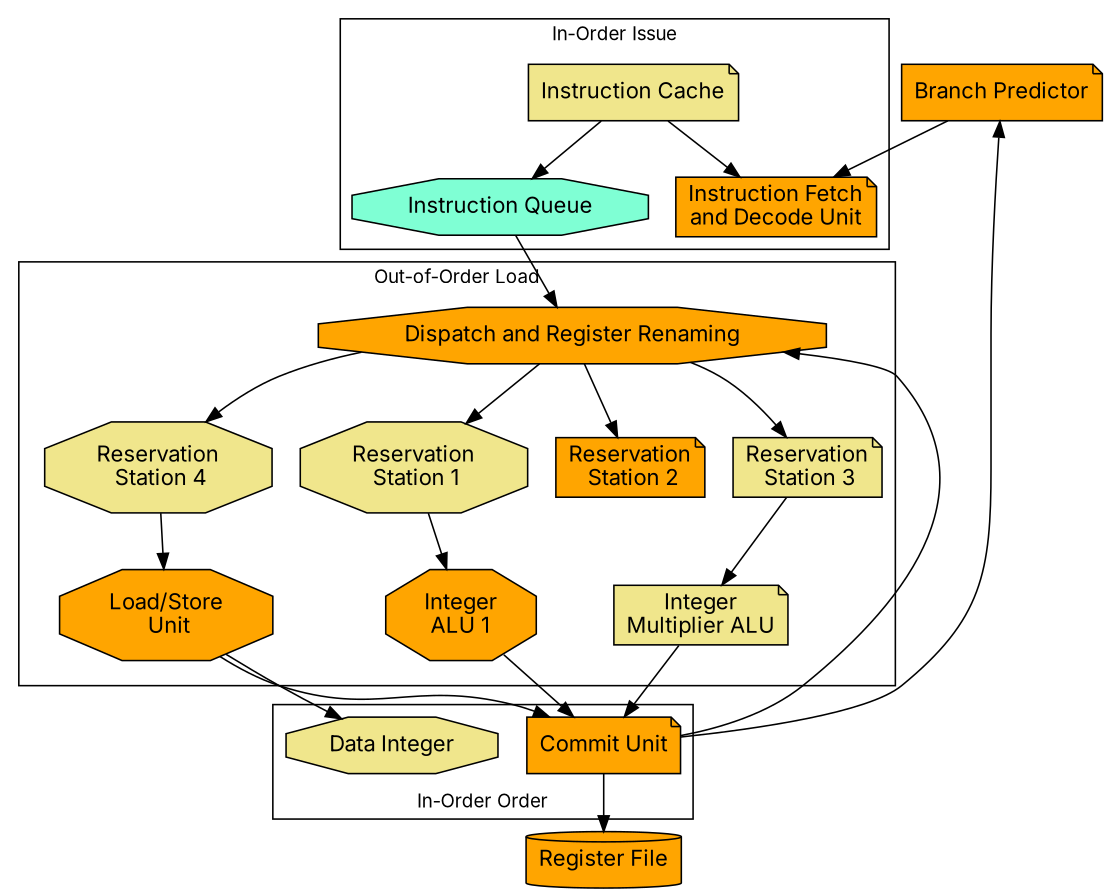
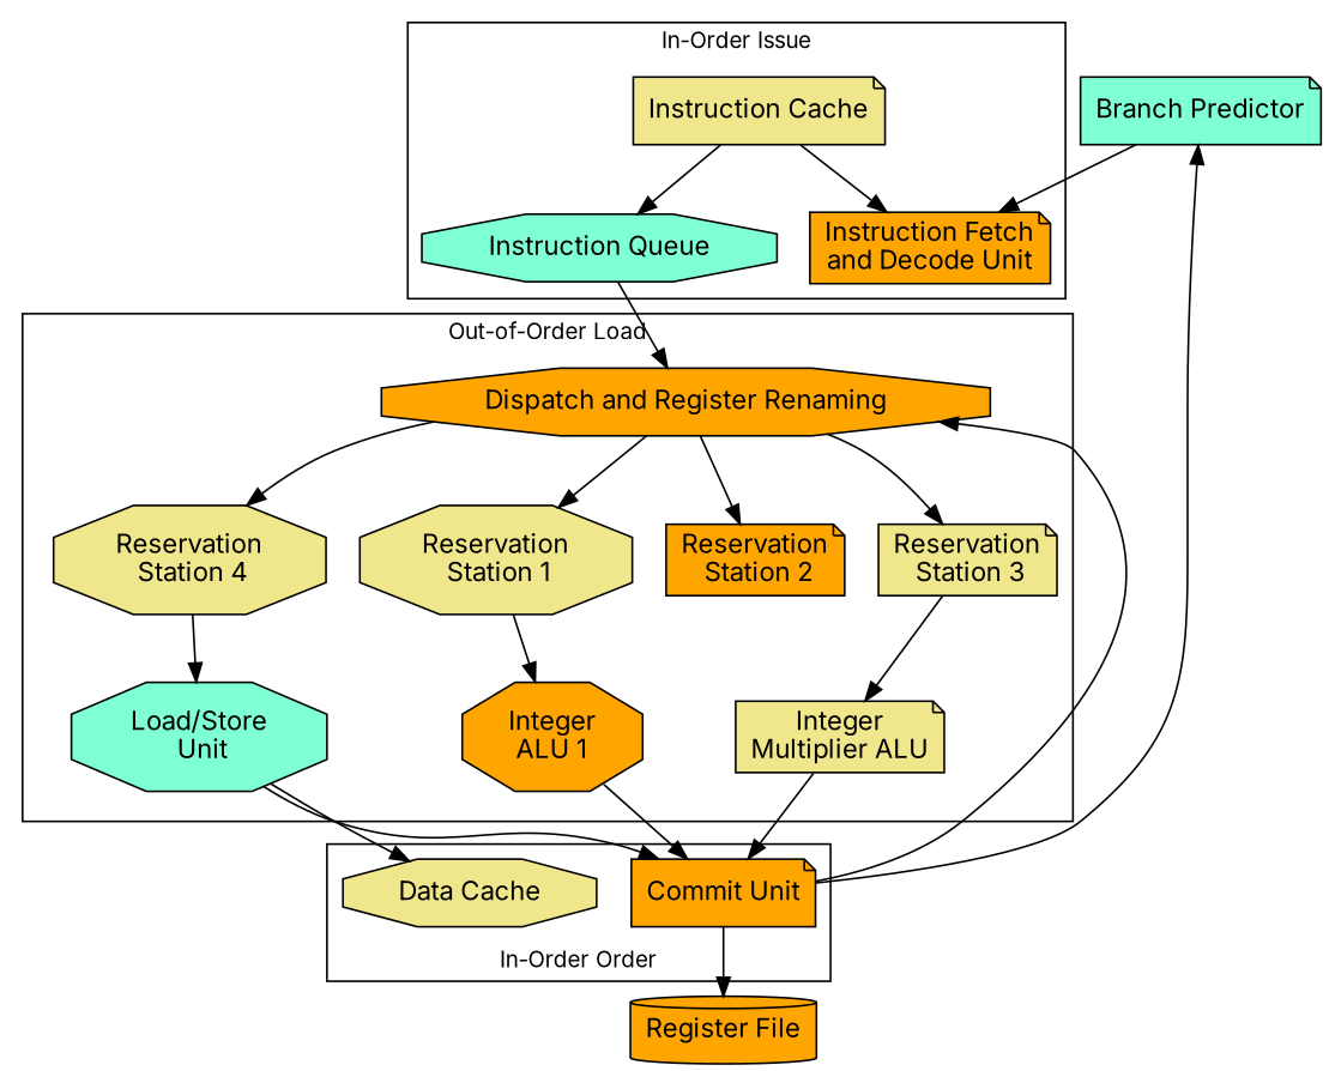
  digraph {
    fontname=Inter
    fontsize=12
    rankdir=TB
    node [fillcolor=khaki fontname=Inter shape=note style=filled]
    edge [fontname=Inter]
    "Instruction Cache"
    "Instruction Fetch\nand Decode Unit" [fillcolor=orange]
    "Instruction Queue" [fillcolor=aquamarine shape=octagon]
    "Reservation\n Station 4" [shape=octagon]
-   "Load/Store\n Unit" [fillcolor=orange shape=octagon]
+   "Load/Store\n Unit" [fillcolor=aquamarine shape=octagon]
    "Dispatch and Register Renaming" [fillcolor=orange shape=octagon]
    "Reservation\n Station 1" [shape=octagon]
    "Integer\nALU 1" [fillcolor=orange shape=octagon]
    "Reservation\n Station 2" [fillcolor=orange]
    "Reservation\n Station 3"
    "Integer\nMultiplier ALU"
-   "Data Cache" [shape=octagon label="Data Integer"]
+   "Data Cache" [shape=octagon]
    "Commit Unit" [fillcolor=orange]
-   "Branch Predictor" [fillcolor=orange]
+   "Branch Predictor" [fillcolor=aquamarine]
    "Register File" [fillcolor=orange shape=cylinder]
    subgraph cluster_1 {
      label="In-Order Issue"
      "Instruction Cache"
      "Instruction Fetch\nand Decode Unit"
      "Instruction Queue"
    }
    subgraph cluster_2 {
      label="Out-of-Order Load"
      "Dispatch and Register Renaming"
      "Reservation\n Station 1"
      "Integer\nALU 1"
      "Reservation\n Station 2"
      "Reservation\n Station 3"
      "Integer\nMultiplier ALU"
      subgraph cluster_3 {
        label="Out-of-Order Execute"
        rank=same
        style=invisible
        "Reservation\n Station 4"
        "Load/Store\n Unit"
      }
    }
    subgraph cluster_4 {
      label="In-Order Order"
      labelloc=b
      "Data Cache"
      "Commit Unit"
    }
    "Instruction Cache" -> "Instruction Fetch\nand Decode Unit"
    "Instruction Cache" -> "Instruction Queue"
    "Instruction Queue" -> "Dispatch and Register Renaming"
    "Reservation\n Station 4" -> "Load/Store\n Unit"
    "Load/Store\n Unit" -> "Data Cache"
    "Load/Store\n Unit" -> "Commit Unit"
    "Dispatch and Register Renaming" -> "Reservation\n Station 4"
    "Dispatch and Register Renaming" -> "Reservation\n Station 1"
    "Dispatch and Register Renaming" -> "Reservation\n Station 2"
    "Dispatch and Register Renaming" -> "Reservation\n Station 3"
    "Reservation\n Station 1" -> "Integer\nALU 1"
    "Integer\nALU 1" -> "Commit Unit"
    "Reservation\n Station 3" -> "Integer\nMultiplier ALU"
    "Integer\nMultiplier ALU" -> "Commit Unit"
    "Commit Unit" -> "Dispatch and Register Renaming"
    "Commit Unit" -> "Branch Predictor"
    "Commit Unit" -> "Register File"
    "Branch Predictor" -> "Instruction Fetch\nand Decode Unit"
  }
